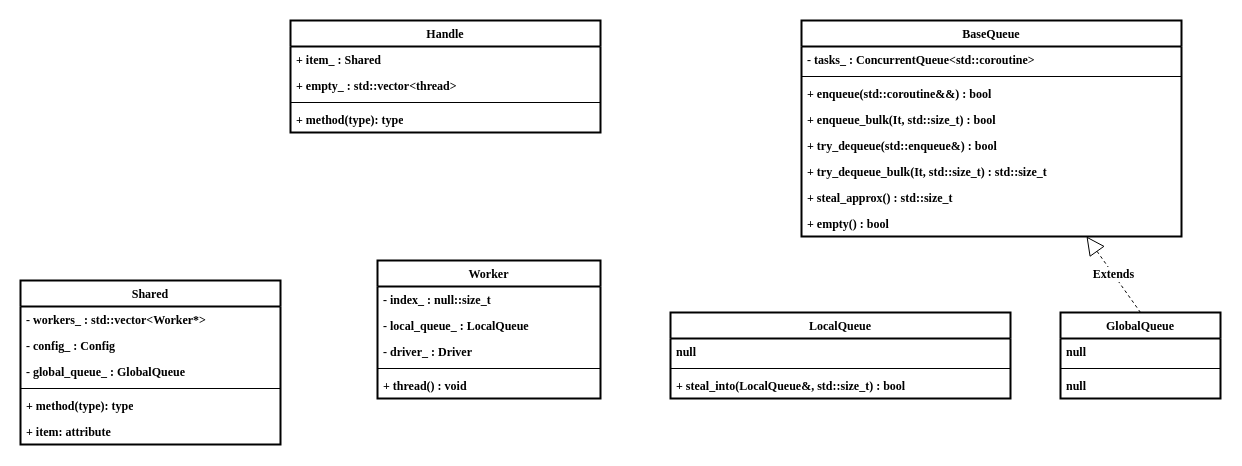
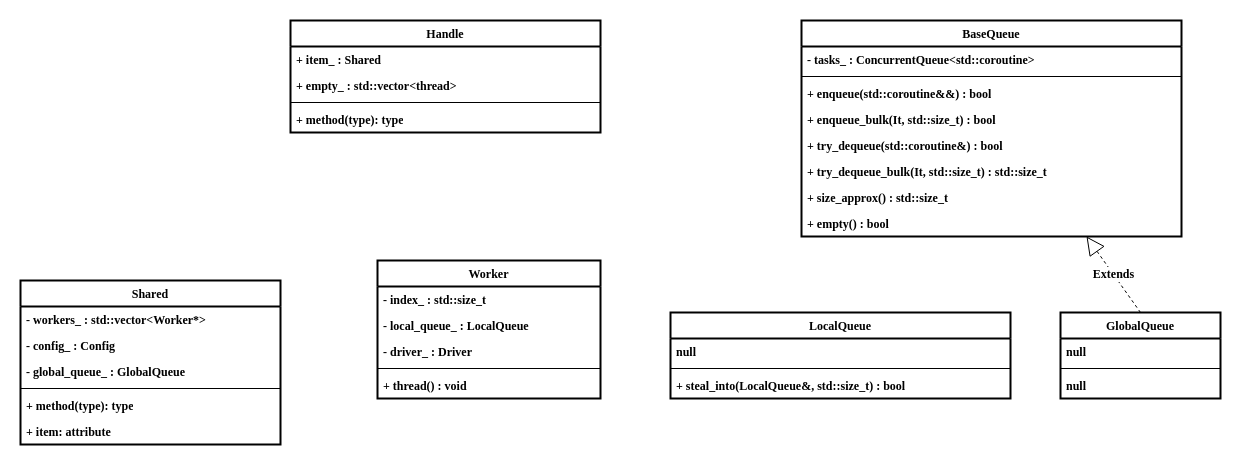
  <mxCell id="0" />
  <mxCell id="1" parent="0" />
  <mxCell id="2" value="Worker" style="swimlane;fontStyle=1;align=center;verticalAlign=top;childLayout=stackLayout;horizontal=1;startSize=26;horizontalStack=0;resizeParent=1;resizeParentMax=0;resizeLast=0;collapsible=1;marginBottom=0;whiteSpace=wrap;html=1;strokeColor=default;strokeWidth=2;fontFamily=Jetbrains Mono;fontSize=12;fontColor=default;fillColor=default;" vertex="1" parent="1"><mxGeometry x="377" y="260" width="223" height="138" as="geometry" /></mxCell>
- <mxCell id="3" value="- index_ : null::size_t" style="text;strokeColor=none;fillColor=none;align=left;verticalAlign=top;spacingLeft=4;spacingRight=4;overflow=hidden;rotatable=0;points=[[0,0.5],[1,0.5]];portConstraint=eastwest;whiteSpace=wrap;html=1;fontFamily=Jetbrains Mono;fontSize=12;fontColor=default;fontStyle=1;horizontal=1;" vertex="1" parent="2"><mxGeometry y="26" width="223" height="26" as="geometry" /></mxCell>
+ <mxCell id="3" value="- index_ : std::size_t" style="text;strokeColor=none;fillColor=none;align=left;verticalAlign=top;spacingLeft=4;spacingRight=4;overflow=hidden;rotatable=0;points=[[0,0.5],[1,0.5]];portConstraint=eastwest;whiteSpace=wrap;html=1;fontFamily=Jetbrains Mono;fontSize=12;fontColor=default;fontStyle=1;horizontal=1;" vertex="1" parent="2"><mxGeometry y="26" width="223" height="26" as="geometry" /></mxCell>
  <mxCell id="4" value="- local_queue_ : LocalQueue" style="text;strokeColor=none;fillColor=none;align=left;verticalAlign=top;spacingLeft=4;spacingRight=4;overflow=hidden;rotatable=0;points=[[0,0.5],[1,0.5]];portConstraint=eastwest;whiteSpace=wrap;html=1;fontFamily=Jetbrains Mono;fontSize=12;fontColor=default;fontStyle=1;horizontal=1;" vertex="1" parent="2"><mxGeometry y="52" width="223" height="26" as="geometry" /></mxCell>
  <mxCell id="5" value="- driver_ : Driver" style="text;strokeColor=none;fillColor=none;align=left;verticalAlign=top;spacingLeft=4;spacingRight=4;overflow=hidden;rotatable=0;points=[[0,0.5],[1,0.5]];portConstraint=eastwest;whiteSpace=wrap;html=1;fontFamily=Jetbrains Mono;fontSize=12;fontColor=default;fontStyle=1;horizontal=1;" vertex="1" parent="2"><mxGeometry y="78" width="223" height="26" as="geometry" /></mxCell>
  <mxCell id="6" value="" style="line;strokeWidth=1;fillColor=none;align=left;verticalAlign=middle;spacingTop=-1;spacingLeft=3;spacingRight=3;rotatable=0;labelPosition=right;points=[];portConstraint=eastwest;strokeColor=inherit;fontFamily=Jetbrains Mono;fontSize=12;fontColor=default;fontStyle=1;horizontal=1;" vertex="1" parent="2"><mxGeometry y="104" width="223" height="8" as="geometry" /></mxCell>
  <mxCell id="7" value="+ thread() : void" style="text;strokeColor=none;fillColor=none;align=left;verticalAlign=top;spacingLeft=4;spacingRight=4;overflow=hidden;rotatable=0;points=[[0,0.5],[1,0.5]];portConstraint=eastwest;whiteSpace=wrap;html=1;fontFamily=Jetbrains Mono;fontSize=12;fontColor=default;fontStyle=1;horizontal=1;" vertex="1" parent="2"><mxGeometry y="112" width="223" height="26" as="geometry" /></mxCell>
  <mxCell id="8" value="Shared" style="swimlane;fontStyle=1;align=center;verticalAlign=top;childLayout=stackLayout;horizontal=1;startSize=26;horizontalStack=0;resizeParent=1;resizeParentMax=0;resizeLast=0;collapsible=1;marginBottom=0;whiteSpace=wrap;html=1;strokeColor=default;strokeWidth=2;fontFamily=Jetbrains Mono;fontSize=12;fontColor=default;fillColor=default;" vertex="1" parent="1"><mxGeometry x="20" y="280" width="260" height="164" as="geometry" /></mxCell>
  <mxCell id="9" value="- workers_ : std::vector&amp;lt;Worker*&amp;gt;" style="text;strokeColor=none;fillColor=none;align=left;verticalAlign=top;spacingLeft=4;spacingRight=4;overflow=hidden;rotatable=0;points=[[0,0.5],[1,0.5]];portConstraint=eastwest;whiteSpace=wrap;html=1;fontFamily=Jetbrains Mono;fontSize=12;fontColor=default;fontStyle=1;horizontal=1;" vertex="1" parent="8"><mxGeometry y="26" width="260" height="26" as="geometry" /></mxCell>
  <mxCell id="10" value="- config_ : Config" style="text;strokeColor=none;fillColor=none;align=left;verticalAlign=top;spacingLeft=4;spacingRight=4;overflow=hidden;rotatable=0;points=[[0,0.5],[1,0.5]];portConstraint=eastwest;whiteSpace=wrap;html=1;fontFamily=Jetbrains Mono;fontSize=12;fontColor=default;fontStyle=1;horizontal=1;" vertex="1" parent="8"><mxGeometry y="52" width="260" height="26" as="geometry" /></mxCell>
  <mxCell id="11" value="- global_queue_ : GlobalQueue" style="text;strokeColor=none;fillColor=none;align=left;verticalAlign=top;spacingLeft=4;spacingRight=4;overflow=hidden;rotatable=0;points=[[0,0.5],[1,0.5]];portConstraint=eastwest;whiteSpace=wrap;html=1;fontFamily=Jetbrains Mono;fontSize=12;fontColor=default;fontStyle=1;horizontal=1;" vertex="1" parent="8"><mxGeometry y="78" width="260" height="26" as="geometry" /></mxCell>
  <mxCell id="12" value="" style="line;strokeWidth=1;fillColor=none;align=left;verticalAlign=middle;spacingTop=-1;spacingLeft=3;spacingRight=3;rotatable=0;labelPosition=right;points=[];portConstraint=eastwest;strokeColor=inherit;fontFamily=Jetbrains Mono;fontSize=12;fontColor=default;fontStyle=1;horizontal=1;" vertex="1" parent="8"><mxGeometry y="104" width="260" height="8" as="geometry" /></mxCell>
  <mxCell id="13" value="+ method(type): type" style="text;strokeColor=none;fillColor=none;align=left;verticalAlign=top;spacingLeft=4;spacingRight=4;overflow=hidden;rotatable=0;points=[[0,0.5],[1,0.5]];portConstraint=eastwest;whiteSpace=wrap;html=1;fontFamily=Jetbrains Mono;fontSize=12;fontColor=default;fontStyle=1;horizontal=1;" vertex="1" parent="8"><mxGeometry y="112" width="260" height="26" as="geometry" /></mxCell>
  <mxCell id="14" value="+ item: attribute" style="text;strokeColor=none;fillColor=none;align=left;verticalAlign=top;spacingLeft=4;spacingRight=4;overflow=hidden;rotatable=0;points=[[0,0.5],[1,0.5]];portConstraint=eastwest;whiteSpace=wrap;html=1;fontFamily=Jetbrains Mono;fontSize=12;fontColor=default;fontStyle=1;horizontal=1;" vertex="1" parent="8"><mxGeometry y="138" width="260" height="26" as="geometry" /></mxCell>
  <mxCell id="15" value="BaseQueue" style="swimlane;fontStyle=1;align=center;verticalAlign=top;childLayout=stackLayout;horizontal=1;startSize=26;horizontalStack=0;resizeParent=1;resizeParentMax=0;resizeLast=0;collapsible=1;marginBottom=0;whiteSpace=wrap;html=1;strokeColor=default;strokeWidth=2;fontFamily=Jetbrains Mono;fontSize=12;fontColor=default;fillColor=default;" vertex="1" parent="1"><mxGeometry x="801" y="20" width="380" height="216" as="geometry"><mxRectangle x="861" y="100" width="110" height="30" as="alternateBounds" /></mxGeometry></mxCell>
  <mxCell id="16" value="- tasks_ : ConcurrentQueue&amp;lt;std::coroutine&amp;gt;" style="text;strokeColor=none;fillColor=none;align=left;verticalAlign=top;spacingLeft=4;spacingRight=4;overflow=hidden;rotatable=0;points=[[0,0.5],[1,0.5]];portConstraint=eastwest;whiteSpace=wrap;html=1;fontFamily=Jetbrains Mono;fontSize=12;fontColor=default;fontStyle=1;horizontal=1;" vertex="1" parent="15"><mxGeometry y="26" width="380" height="26" as="geometry" /></mxCell>
  <mxCell id="17" value="" style="line;strokeWidth=1;fillColor=none;align=left;verticalAlign=middle;spacingTop=-1;spacingLeft=3;spacingRight=3;rotatable=0;labelPosition=right;points=[];portConstraint=eastwest;strokeColor=inherit;fontFamily=Jetbrains Mono;fontSize=12;fontColor=default;fontStyle=1;horizontal=1;" vertex="1" parent="15"><mxGeometry y="52" width="380" height="8" as="geometry" /></mxCell>
  <mxCell id="18" value="+ enqueue(std::coroutine&amp;amp;&amp;amp;) : bool" style="text;strokeColor=none;fillColor=none;align=left;verticalAlign=top;spacingLeft=4;spacingRight=4;overflow=hidden;rotatable=0;points=[[0,0.5],[1,0.5]];portConstraint=eastwest;whiteSpace=wrap;html=1;fontFamily=Jetbrains Mono;fontSize=12;fontColor=default;fontStyle=1;horizontal=1;" vertex="1" parent="15"><mxGeometry y="60" width="380" height="26" as="geometry" /></mxCell>
  <mxCell id="19" value="+ enqueue_bulk(It, std::size_t) : bool" style="text;strokeColor=none;fillColor=none;align=left;verticalAlign=top;spacingLeft=4;spacingRight=4;overflow=hidden;rotatable=0;points=[[0,0.5],[1,0.5]];portConstraint=eastwest;whiteSpace=wrap;html=1;fontFamily=Jetbrains Mono;fontSize=12;fontColor=default;fontStyle=1;horizontal=1;" vertex="1" parent="15"><mxGeometry y="86" width="380" height="26" as="geometry" /></mxCell>
- <mxCell id="20" value="+ try_dequeue(std::enqueue&amp;amp;) : bool" style="text;strokeColor=none;fillColor=none;align=left;verticalAlign=top;spacingLeft=4;spacingRight=4;overflow=hidden;rotatable=0;points=[[0,0.5],[1,0.5]];portConstraint=eastwest;whiteSpace=wrap;html=1;fontFamily=Jetbrains Mono;fontSize=12;fontColor=default;fontStyle=1;horizontal=1;" vertex="1" parent="15"><mxGeometry y="112" width="380" height="26" as="geometry" /></mxCell>
+ <mxCell id="20" value="+ try_dequeue(std::coroutine&amp;amp;) : bool" style="text;strokeColor=none;fillColor=none;align=left;verticalAlign=top;spacingLeft=4;spacingRight=4;overflow=hidden;rotatable=0;points=[[0,0.5],[1,0.5]];portConstraint=eastwest;whiteSpace=wrap;html=1;fontFamily=Jetbrains Mono;fontSize=12;fontColor=default;fontStyle=1;horizontal=1;" vertex="1" parent="15"><mxGeometry y="112" width="380" height="26" as="geometry" /></mxCell>
  <mxCell id="21" value="+ try_dequeue_bulk(It, std::size_t) : std::size_t" style="text;strokeColor=none;fillColor=none;align=left;verticalAlign=top;spacingLeft=4;spacingRight=4;overflow=hidden;rotatable=0;points=[[0,0.5],[1,0.5]];portConstraint=eastwest;whiteSpace=wrap;html=1;fontFamily=Jetbrains Mono;fontSize=12;fontColor=default;fontStyle=1;horizontal=1;" vertex="1" parent="15"><mxGeometry y="138" width="380" height="26" as="geometry" /></mxCell>
- <mxCell id="22" value="+ steal_approx() : std::size_t" style="text;strokeColor=none;fillColor=none;align=left;verticalAlign=top;spacingLeft=4;spacingRight=4;overflow=hidden;rotatable=0;points=[[0,0.5],[1,0.5]];portConstraint=eastwest;whiteSpace=wrap;html=1;fontFamily=Jetbrains Mono;fontSize=12;fontColor=default;fontStyle=1;horizontal=1;" vertex="1" parent="15"><mxGeometry y="164" width="380" height="26" as="geometry" /></mxCell>
+ <mxCell id="22" value="+ size_approx() : std::size_t" style="text;strokeColor=none;fillColor=none;align=left;verticalAlign=top;spacingLeft=4;spacingRight=4;overflow=hidden;rotatable=0;points=[[0,0.5],[1,0.5]];portConstraint=eastwest;whiteSpace=wrap;html=1;fontFamily=Jetbrains Mono;fontSize=12;fontColor=default;fontStyle=1;horizontal=1;" vertex="1" parent="15"><mxGeometry y="164" width="380" height="26" as="geometry" /></mxCell>
  <mxCell id="23" value="+ empty() : bool" style="text;strokeColor=none;fillColor=none;align=left;verticalAlign=top;spacingLeft=4;spacingRight=4;overflow=hidden;rotatable=0;points=[[0,0.5],[1,0.5]];portConstraint=eastwest;whiteSpace=wrap;html=1;fontFamily=Jetbrains Mono;fontSize=12;fontColor=default;fontStyle=1;horizontal=1;" vertex="1" parent="15"><mxGeometry y="190" width="380" height="26" as="geometry" /></mxCell>
  <mxCell id="24" value="Handle" style="swimlane;fontStyle=1;align=center;verticalAlign=top;childLayout=stackLayout;horizontal=1;startSize=26;horizontalStack=0;resizeParent=1;resizeParentMax=0;resizeLast=0;collapsible=1;marginBottom=0;whiteSpace=wrap;html=1;strokeColor=default;strokeWidth=2;fontFamily=Jetbrains Mono;fontSize=12;fontColor=default;fillColor=default;" vertex="1" parent="1"><mxGeometry x="290" y="20" width="310" height="112" as="geometry" /></mxCell>
  <mxCell id="25" value="+ item_ : Shared" style="text;strokeColor=none;fillColor=none;align=left;verticalAlign=top;spacingLeft=4;spacingRight=4;overflow=hidden;rotatable=0;points=[[0,0.5],[1,0.5]];portConstraint=eastwest;whiteSpace=wrap;html=1;fontFamily=Jetbrains Mono;fontSize=12;fontColor=default;fontStyle=1;horizontal=1;" vertex="1" parent="24"><mxGeometry y="26" width="310" height="26" as="geometry" /></mxCell>
  <mxCell id="26" value="+ empty_ : std::vector&amp;lt;thread&amp;gt;" style="text;strokeColor=none;fillColor=none;align=left;verticalAlign=top;spacingLeft=4;spacingRight=4;overflow=hidden;rotatable=0;points=[[0,0.5],[1,0.5]];portConstraint=eastwest;whiteSpace=wrap;html=1;fontFamily=Jetbrains Mono;fontSize=12;fontColor=default;fontStyle=1;horizontal=1;" vertex="1" parent="24"><mxGeometry y="52" width="310" height="26" as="geometry" /></mxCell>
  <mxCell id="27" value="" style="line;strokeWidth=1;fillColor=none;align=left;verticalAlign=middle;spacingTop=-1;spacingLeft=3;spacingRight=3;rotatable=0;labelPosition=right;points=[];portConstraint=eastwest;strokeColor=inherit;fontFamily=Jetbrains Mono;fontSize=12;fontColor=default;fontStyle=1;horizontal=1;" vertex="1" parent="24"><mxGeometry y="78" width="310" height="8" as="geometry" /></mxCell>
  <mxCell id="28" value="+ method(type): type" style="text;strokeColor=none;fillColor=none;align=left;verticalAlign=top;spacingLeft=4;spacingRight=4;overflow=hidden;rotatable=0;points=[[0,0.5],[1,0.5]];portConstraint=eastwest;whiteSpace=wrap;html=1;fontFamily=Jetbrains Mono;fontSize=12;fontColor=default;fontStyle=1;horizontal=1;" vertex="1" parent="24"><mxGeometry y="86" width="310" height="26" as="geometry" /></mxCell>
  <mxCell id="29" value="LocalQueue" style="swimlane;fontStyle=1;align=center;verticalAlign=top;childLayout=stackLayout;horizontal=1;startSize=26;horizontalStack=0;resizeParent=1;resizeParentMax=0;resizeLast=0;collapsible=1;marginBottom=0;whiteSpace=wrap;html=1;strokeColor=default;strokeWidth=2;fontFamily=Jetbrains Mono;fontSize=12;fontColor=default;fillColor=default;" vertex="1" parent="1"><mxGeometry x="670" y="312" width="340" height="86" as="geometry" /></mxCell>
  <mxCell id="30" value="null" style="text;strokeColor=none;fillColor=none;align=left;verticalAlign=top;spacingLeft=4;spacingRight=4;overflow=hidden;rotatable=0;points=[[0,0.5],[1,0.5]];portConstraint=eastwest;whiteSpace=wrap;html=1;fontFamily=Jetbrains Mono;fontSize=12;fontColor=default;fontStyle=1;horizontal=1;" vertex="1" parent="29"><mxGeometry y="26" width="340" height="26" as="geometry" /></mxCell>
  <mxCell id="31" value="" style="line;strokeWidth=1;fillColor=none;align=left;verticalAlign=middle;spacingTop=-1;spacingLeft=3;spacingRight=3;rotatable=0;labelPosition=right;points=[];portConstraint=eastwest;strokeColor=inherit;fontFamily=Jetbrains Mono;fontSize=12;fontColor=default;fontStyle=1;horizontal=1;" vertex="1" parent="29"><mxGeometry y="52" width="340" height="8" as="geometry" /></mxCell>
  <mxCell id="32" value="+ steal_into(LocalQueue&amp;amp;, std::size_t) : bool" style="text;strokeColor=none;fillColor=none;align=left;verticalAlign=top;spacingLeft=4;spacingRight=4;overflow=hidden;rotatable=0;points=[[0,0.5],[1,0.5]];portConstraint=eastwest;whiteSpace=wrap;html=1;fontFamily=Jetbrains Mono;fontSize=12;fontColor=default;fontStyle=1;horizontal=1;" vertex="1" parent="29"><mxGeometry y="60" width="340" height="26" as="geometry" /></mxCell>
  <mxCell id="33" value="GlobalQueue" style="swimlane;fontStyle=1;align=center;verticalAlign=top;childLayout=stackLayout;horizontal=1;startSize=26;horizontalStack=0;resizeParent=1;resizeParentMax=0;resizeLast=0;collapsible=1;marginBottom=0;whiteSpace=wrap;html=1;strokeColor=default;strokeWidth=2;fontFamily=Jetbrains Mono;fontSize=12;fontColor=default;fillColor=default;" vertex="1" parent="1"><mxGeometry x="1060" y="312" width="160" height="86" as="geometry" /></mxCell>
  <mxCell id="34" value="null" style="text;strokeColor=none;fillColor=none;align=left;verticalAlign=top;spacingLeft=4;spacingRight=4;overflow=hidden;rotatable=0;points=[[0,0.5],[1,0.5]];portConstraint=eastwest;whiteSpace=wrap;html=1;fontFamily=Jetbrains Mono;fontSize=12;fontColor=default;fontStyle=1;horizontal=1;" vertex="1" parent="33"><mxGeometry y="26" width="160" height="26" as="geometry" /></mxCell>
  <mxCell id="35" value="" style="line;strokeWidth=1;fillColor=none;align=left;verticalAlign=middle;spacingTop=-1;spacingLeft=3;spacingRight=3;rotatable=0;labelPosition=right;points=[];portConstraint=eastwest;strokeColor=inherit;fontFamily=Jetbrains Mono;fontSize=12;fontColor=default;fontStyle=1;horizontal=1;" vertex="1" parent="33"><mxGeometry y="52" width="160" height="8" as="geometry" /></mxCell>
  <mxCell id="36" value="null" style="text;strokeColor=none;fillColor=none;align=left;verticalAlign=top;spacingLeft=4;spacingRight=4;overflow=hidden;rotatable=0;points=[[0,0.5],[1,0.5]];portConstraint=eastwest;whiteSpace=wrap;html=1;fontFamily=Jetbrains Mono;fontSize=12;fontColor=default;fontStyle=1;horizontal=1;" vertex="1" parent="33"><mxGeometry y="60" width="160" height="26" as="geometry" /></mxCell>
  <mxCell id="37" value="Extends" style="endArrow=block;endSize=16;endFill=0;html=1;rounded=0;fontFamily=Jetbrains Mono;fontSize=12;fontColor=default;fontStyle=1;horizontal=1;exitX=0.5;exitY=0;exitDx=0;exitDy=0;entryX=0.75;entryY=1;entryDx=0;entryDy=0;dashed=1;" edge="1" parent="1" source="33" target="15"><mxGeometry width="160" relative="1" as="geometry"><mxPoint x="980" y="250" as="sourcePoint" /><mxPoint x="1070" y="270" as="targetPoint" /></mxGeometry></mxCell>
